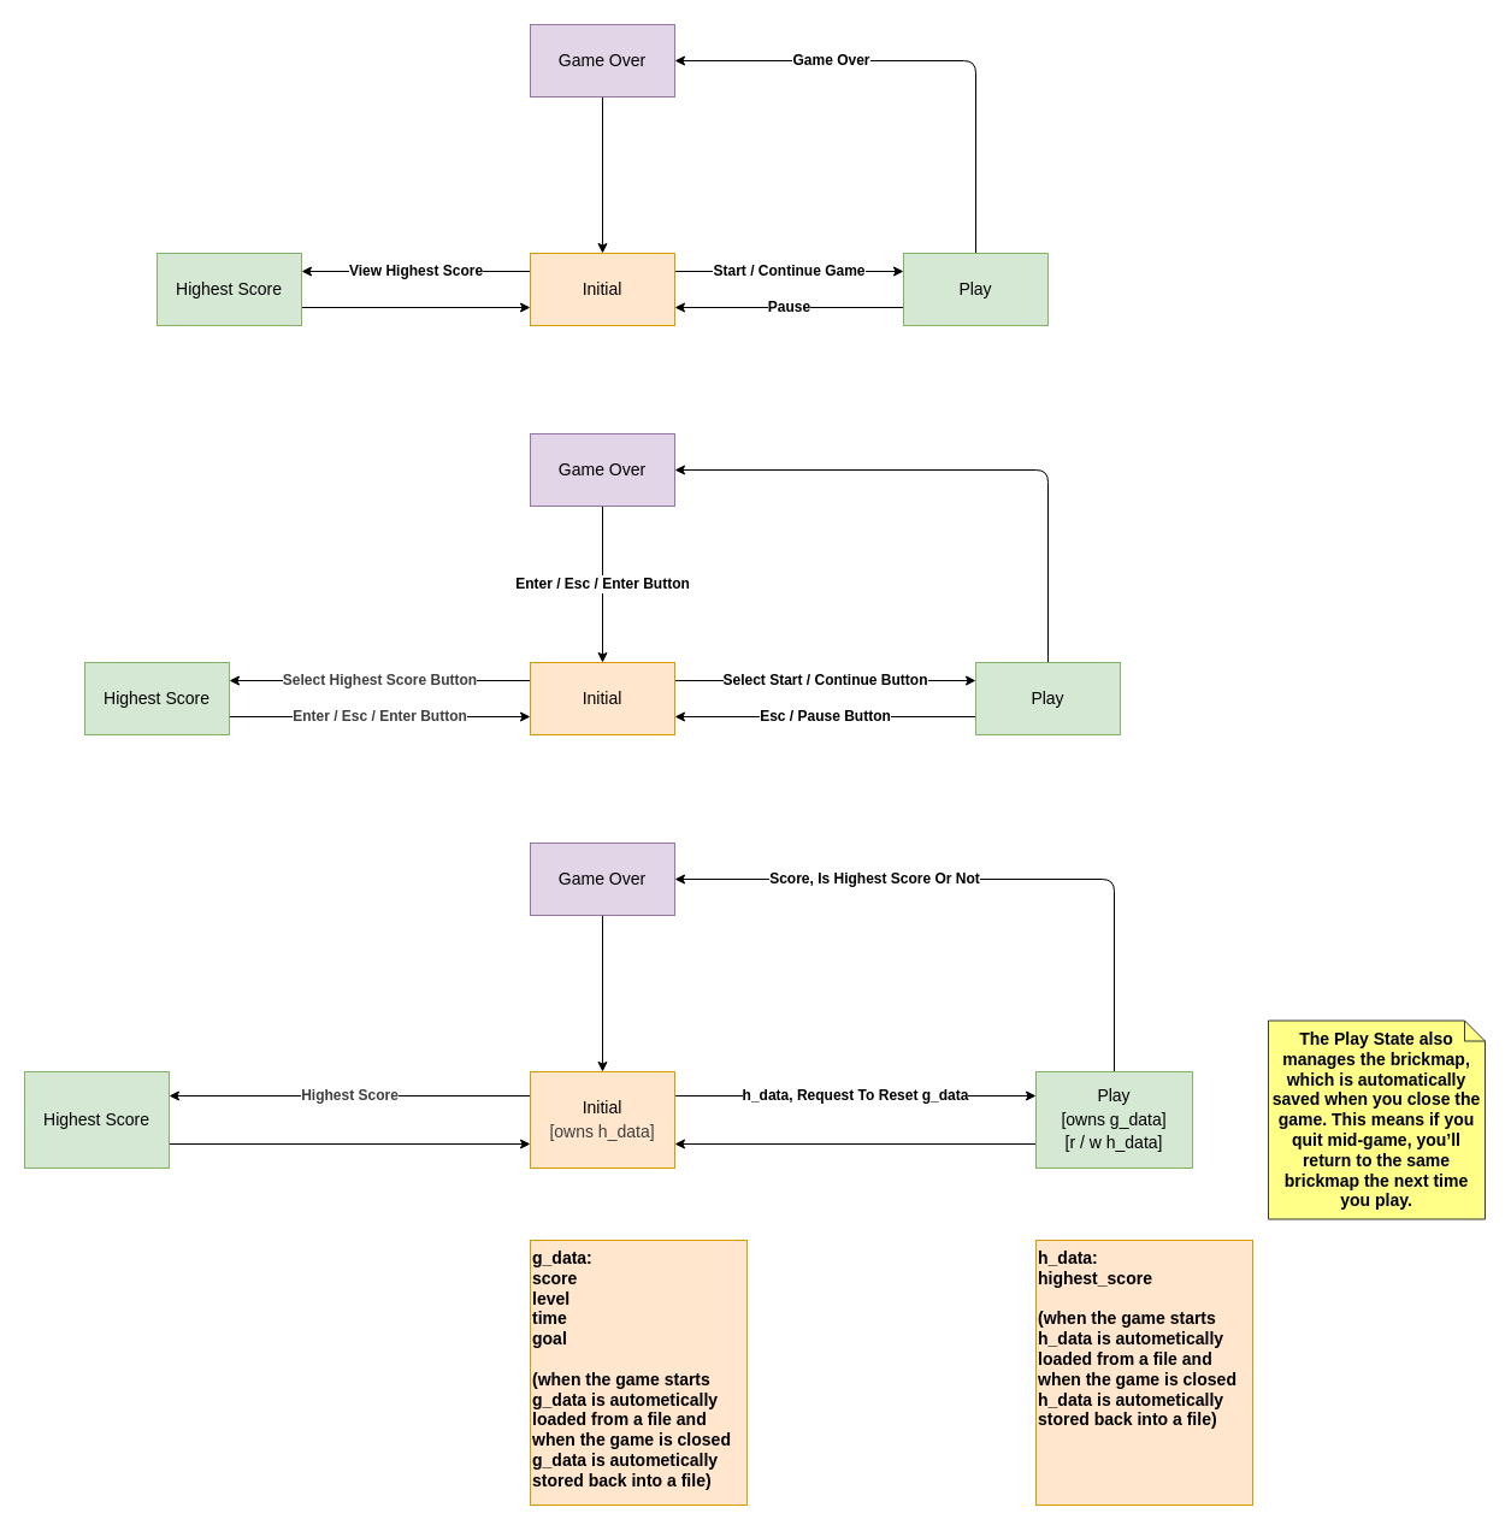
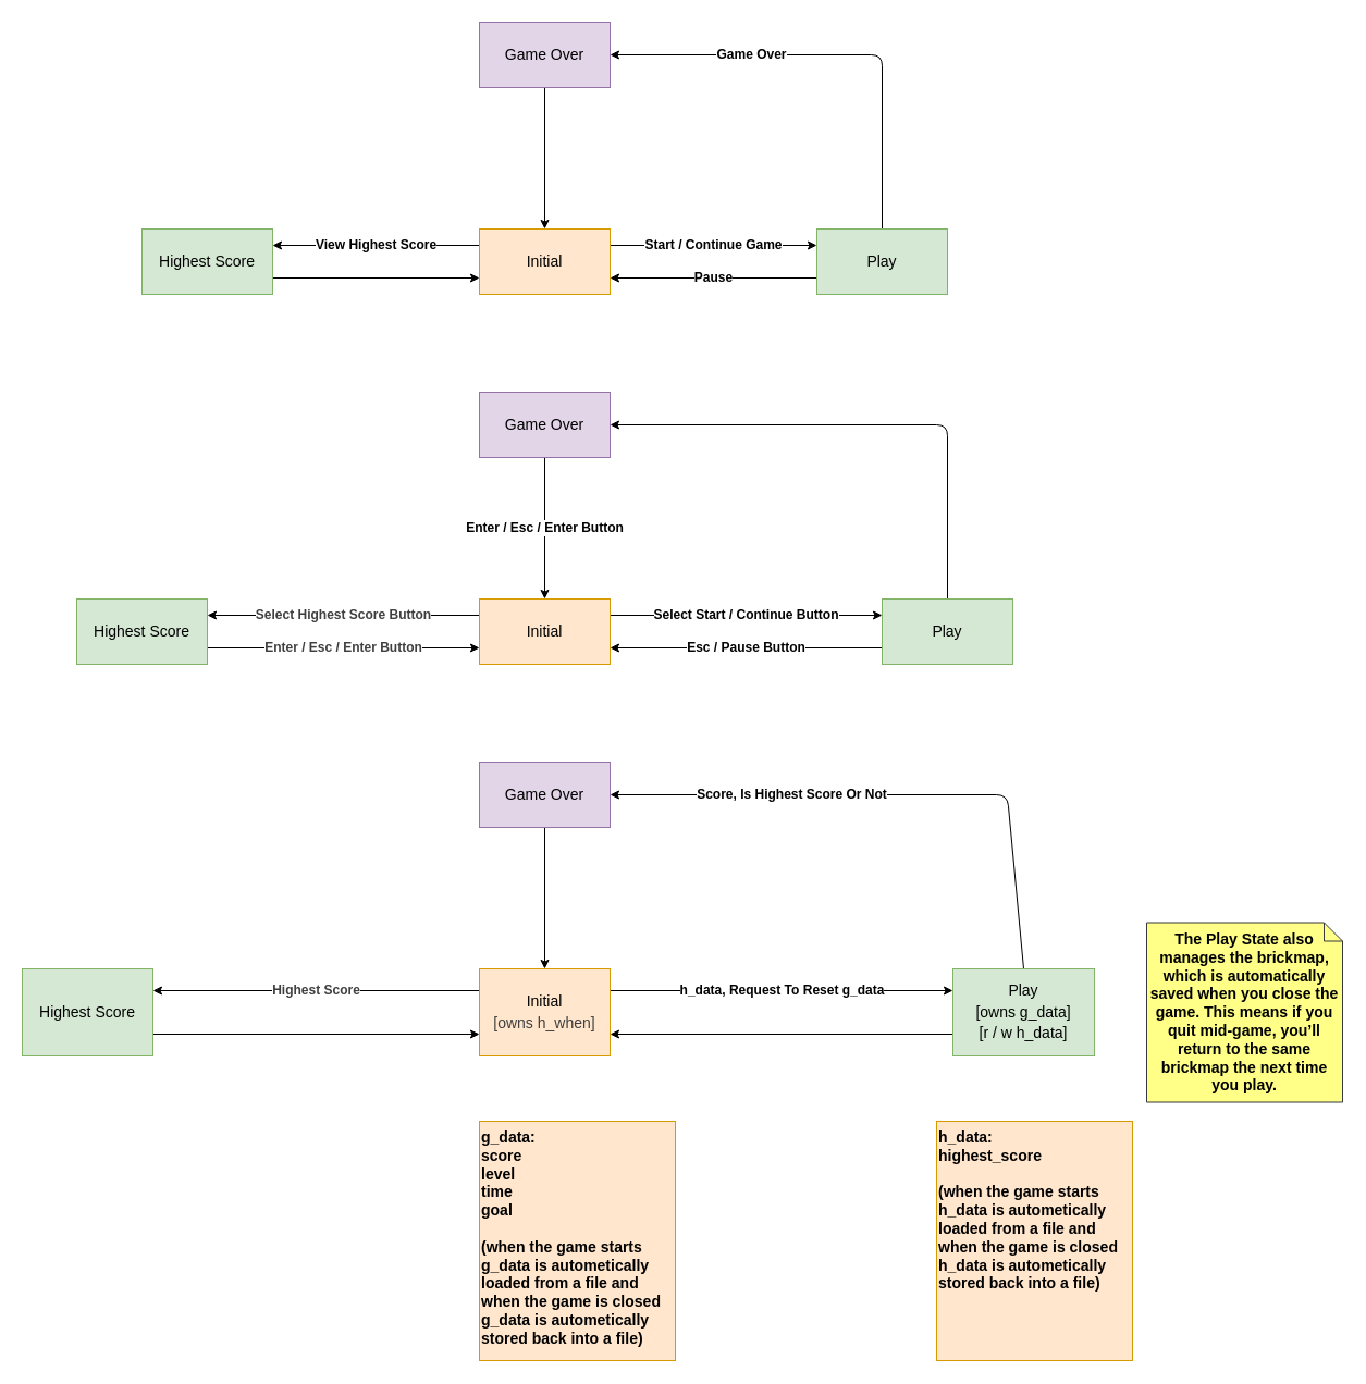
  <mxCell id="0" />
  <mxCell id="1" parent="0" />
  <mxCell id="2" value="&lt;span&gt;&lt;font style=&quot;font-size: 12px;&quot;&gt;&lt;b&gt;Start / Continue Game&lt;/b&gt;&lt;/font&gt;&lt;/span&gt;" style="edgeStyle=none;html=1;exitX=1;exitY=0.25;exitDx=0;exitDy=0;entryX=0;entryY=0.25;entryDx=0;entryDy=0;" edge="1" parent="1" source="4" target="7"><mxGeometry relative="1" as="geometry" /></mxCell>
  <mxCell id="3" value="&lt;b&gt;&lt;font style=&quot;font-size: 12px;&quot;&gt;View Highest Score&lt;/font&gt;&lt;/b&gt;" style="edgeStyle=none;html=1;exitX=0;exitY=0.25;exitDx=0;exitDy=0;entryX=1;entryY=0.25;entryDx=0;entryDy=0;" edge="1" parent="1" source="4" target="11"><mxGeometry relative="1" as="geometry" /></mxCell>
  <mxCell id="4" value="&lt;font style=&quot;font-size: 14px;&quot;&gt;Initial&lt;/font&gt;" style="whiteSpace=wrap;html=1;fillColor=#ffe6cc;strokeColor=#d79b00;" vertex="1" parent="1"><mxGeometry x="440" y="210" width="120" height="60" as="geometry" /></mxCell>
  <mxCell id="5" value="&lt;span&gt;&lt;font style=&quot;font-size: 12px;&quot;&gt;&lt;b&gt;Pause&lt;/b&gt;&lt;/font&gt;&lt;/span&gt;" style="edgeStyle=none;html=1;exitX=0;exitY=0.75;exitDx=0;exitDy=0;entryX=1;entryY=0.75;entryDx=0;entryDy=0;" edge="1" parent="1" source="7" target="4"><mxGeometry relative="1" as="geometry" /></mxCell>
  <mxCell id="6" value="&lt;b&gt;&lt;font style=&quot;font-size: 12px;&quot;&gt;Game Over&lt;/font&gt;&lt;/b&gt;" style="edgeStyle=none;html=1;exitX=0.5;exitY=0;exitDx=0;exitDy=0;entryX=1;entryY=0.5;entryDx=0;entryDy=0;" edge="1" parent="1" source="7" target="9"><mxGeometry x="0.366" relative="1" as="geometry"><Array as="points"><mxPoint x="810" y="50" /></Array><mxPoint as="offset" /></mxGeometry></mxCell>
  <mxCell id="7" value="&lt;span style=&quot;font-size: 14px;&quot;&gt;Play&lt;/span&gt;" style="whiteSpace=wrap;html=1;fillColor=#d5e8d4;strokeColor=#82b366;" vertex="1" parent="1"><mxGeometry x="750" y="210" width="120" height="60" as="geometry" /></mxCell>
  <mxCell id="8" style="edgeStyle=none;html=1;exitX=0.5;exitY=1;exitDx=0;exitDy=0;entryX=0.5;entryY=0;entryDx=0;entryDy=0;" edge="1" parent="1" source="9" target="4"><mxGeometry relative="1" as="geometry" /></mxCell>
  <mxCell id="9" value="&lt;span style=&quot;font-size: 14px;&quot;&gt;Game Over&lt;/span&gt;" style="whiteSpace=wrap;html=1;fillColor=#e1d5e7;strokeColor=#9673a6;" vertex="1" parent="1"><mxGeometry x="440" y="20" width="120" height="60" as="geometry" /></mxCell>
  <mxCell id="10" style="edgeStyle=none;html=1;exitX=1;exitY=0.75;exitDx=0;exitDy=0;entryX=0;entryY=0.75;entryDx=0;entryDy=0;" edge="1" parent="1" source="11" target="4"><mxGeometry relative="1" as="geometry" /></mxCell>
  <mxCell id="11" value="&lt;font style=&quot;font-size: 14px;&quot;&gt;Highest Score&lt;/font&gt;" style="whiteSpace=wrap;html=1;fillColor=#d5e8d4;strokeColor=#82b366;" vertex="1" parent="1"><mxGeometry x="130" y="210" width="120" height="60" as="geometry" /></mxCell>
  <mxCell id="12" value="&lt;span&gt;&lt;font style=&quot;font-size: 12px;&quot;&gt;&lt;b&gt;Select Start / Continue Button&lt;/b&gt;&lt;/font&gt;&lt;/span&gt;" style="edgeStyle=none;html=1;exitX=1;exitY=0.25;exitDx=0;exitDy=0;entryX=0;entryY=0.25;entryDx=0;entryDy=0;" edge="1" parent="1" source="14" target="17"><mxGeometry relative="1" as="geometry"><mxPoint as="offset" /></mxGeometry></mxCell>
  <mxCell id="13" value="&lt;span style=&quot;color: rgb(63, 63, 63); scrollbar-color: rgb(226, 226, 226) rgb(251, 251, 251);&quot;&gt;&lt;font style=&quot;color: rgb(63, 63, 63); scrollbar-color: rgb(226, 226, 226) rgb(251, 251, 251); font-size: 12px;&quot;&gt;&lt;b&gt;Select Highest Score Button&lt;/b&gt;&lt;/font&gt;&lt;/span&gt;" style="edgeStyle=none;html=1;exitX=0;exitY=0.25;exitDx=0;exitDy=0;entryX=1;entryY=0.25;entryDx=0;entryDy=0;" edge="1" parent="1" source="14" target="21"><mxGeometry relative="1" as="geometry" /></mxCell>
  <mxCell id="14" value="&lt;font style=&quot;font-size: 14px;&quot;&gt;Initial&lt;/font&gt;" style="whiteSpace=wrap;html=1;fillColor=#ffe6cc;strokeColor=#d79b00;" vertex="1" parent="1"><mxGeometry x="440" y="550" width="120" height="60" as="geometry" /></mxCell>
  <mxCell id="15" value="&lt;span&gt;&lt;font style=&quot;font-size: 12px;&quot;&gt;&lt;b&gt;Esc / Pause Button&lt;/b&gt;&lt;/font&gt;&lt;/span&gt;" style="edgeStyle=none;html=1;exitX=0;exitY=0.75;exitDx=0;exitDy=0;entryX=1;entryY=0.75;entryDx=0;entryDy=0;" edge="1" parent="1" source="17" target="14"><mxGeometry relative="1" as="geometry" /></mxCell>
  <mxCell id="16" value="" style="edgeStyle=none;html=1;exitX=0.5;exitY=0;exitDx=0;exitDy=0;entryX=1;entryY=0.5;entryDx=0;entryDy=0;" edge="1" parent="1" source="17" target="19"><mxGeometry x="0.366" relative="1" as="geometry"><Array as="points"><mxPoint x="870" y="390" /></Array><mxPoint as="offset" /></mxGeometry></mxCell>
  <mxCell id="17" value="&lt;span style=&quot;font-size: 14px;&quot;&gt;Play&lt;/span&gt;" style="whiteSpace=wrap;html=1;fillColor=#d5e8d4;strokeColor=#82b366;" vertex="1" parent="1"><mxGeometry x="810" y="550" width="120" height="60" as="geometry" /></mxCell>
  <mxCell id="18" value="&lt;b&gt;&lt;font style=&quot;font-size: 12px;&quot;&gt;Enter / Esc / Enter Button&lt;/font&gt;&lt;/b&gt;" style="edgeStyle=none;html=1;exitX=0.5;exitY=1;exitDx=0;exitDy=0;entryX=0.5;entryY=0;entryDx=0;entryDy=0;" edge="1" parent="1" source="19" target="14"><mxGeometry relative="1" as="geometry" /></mxCell>
  <mxCell id="19" value="&lt;span style=&quot;font-size: 14px;&quot;&gt;Game Over&lt;/span&gt;" style="whiteSpace=wrap;html=1;fillColor=#e1d5e7;strokeColor=#9673a6;" vertex="1" parent="1"><mxGeometry x="440" y="360" width="120" height="60" as="geometry" /></mxCell>
  <mxCell id="20" value="&lt;span style=&quot;forced-color-adjust: none; color: rgb(63, 63, 63); scrollbar-color: rgb(226, 226, 226) rgb(251, 251, 251); font-family: Helvetica; font-size: 11px; font-style: normal; font-variant-ligatures: normal; font-variant-caps: normal; letter-spacing: normal; orphans: 2; text-align: center; text-indent: 0px; text-transform: none; widows: 2; word-spacing: 0px; -webkit-text-stroke-width: 0px; white-space: nowrap; text-decoration-thickness: initial; text-decoration-style: initial; text-decoration-color: initial;&quot;&gt;&lt;font style=&quot;forced-color-adjust: none; color: rgb(63, 63, 63); scrollbar-color: rgb(226, 226, 226) rgb(251, 251, 251); font-size: 12px;&quot;&gt;&lt;b&gt;Enter / Esc / Enter Button&lt;/b&gt;&lt;/font&gt;&lt;/span&gt;" style="edgeStyle=none;html=1;exitX=1;exitY=0.75;exitDx=0;exitDy=0;entryX=0;entryY=0.75;entryDx=0;entryDy=0;" edge="1" parent="1" source="21" target="14"><mxGeometry relative="1" as="geometry" /></mxCell>
  <mxCell id="21" value="&lt;font style=&quot;font-size: 14px;&quot;&gt;Highest Score&lt;/font&gt;" style="whiteSpace=wrap;html=1;fillColor=#d5e8d4;strokeColor=#82b366;" vertex="1" parent="1"><mxGeometry x="70" y="550" width="120" height="60" as="geometry" /></mxCell>
  <mxCell id="22" value="&lt;span style=&quot;font-size: 12px;&quot;&gt;&lt;b&gt;h_data, Request To Reset g_data&lt;/b&gt;&lt;/span&gt;" style="edgeStyle=none;html=1;exitX=1;exitY=0.25;exitDx=0;exitDy=0;entryX=0;entryY=0.25;entryDx=0;entryDy=0;" edge="1" parent="1" source="24" target="27"><mxGeometry relative="1" as="geometry"><mxPoint as="offset" /></mxGeometry></mxCell>
  <mxCell id="23" value="&lt;span style=&quot;color: rgb(63, 63, 63); scrollbar-color: rgb(226, 226, 226) rgb(251, 251, 251);&quot;&gt;&lt;font style=&quot;color: rgb(63, 63, 63); scrollbar-color: rgb(226, 226, 226) rgb(251, 251, 251); font-size: 12px;&quot;&gt;&lt;b&gt;Highest Score&lt;/b&gt;&lt;/font&gt;&lt;/span&gt;" style="edgeStyle=none;html=1;exitX=0;exitY=0.25;exitDx=0;exitDy=0;entryX=1;entryY=0.25;entryDx=0;entryDy=0;" edge="1" parent="1" source="24" target="31"><mxGeometry relative="1" as="geometry" /></mxCell>
- <mxCell id="24" value="&lt;font style=&quot;font-size: 14px; line-height: 140%;&quot;&gt;Initial&lt;/font&gt;&lt;div style=&quot;line-height: 140%;&quot;&gt;&lt;font style=&quot;font-size: 14px; line-height: 140%;&quot;&gt;&lt;span style=&quot;color: rgb(63, 63, 63);&quot;&gt;[owns h_data]&lt;/span&gt;&lt;/font&gt;&lt;/div&gt;" style="whiteSpace=wrap;html=1;fillColor=#ffe6cc;strokeColor=#d79b00;" vertex="1" parent="1"><mxGeometry x="440" y="890" width="120" height="80" as="geometry" /></mxCell>
+ <mxCell id="24" value="&lt;font style=&quot;font-size: 14px; line-height: 140%;&quot;&gt;Initial&lt;/font&gt;&lt;div style=&quot;line-height: 140%;&quot;&gt;&lt;font style=&quot;font-size: 14px; line-height: 140%;&quot;&gt;&lt;span style=&quot;color: rgb(63, 63, 63);&quot;&gt;[owns h_when]&lt;/span&gt;&lt;/font&gt;&lt;/div&gt;" style="whiteSpace=wrap;html=1;fillColor=#ffe6cc;strokeColor=#d79b00;" vertex="1" parent="1"><mxGeometry x="440" y="890" width="120" height="80" as="geometry" /></mxCell>
  <mxCell id="25" value="" style="edgeStyle=none;html=1;exitX=0;exitY=0.75;exitDx=0;exitDy=0;entryX=1;entryY=0.75;entryDx=0;entryDy=0;" edge="1" parent="1" source="27" target="24"><mxGeometry relative="1" as="geometry" /></mxCell>
  <mxCell id="26" value="&lt;font style=&quot;font-size: 12px;&quot;&gt;&lt;b&gt;Score, Is Highest Score Or Not&lt;/b&gt;&lt;/font&gt;" style="edgeStyle=none;html=1;exitX=0.5;exitY=0;exitDx=0;exitDy=0;entryX=1;entryY=0.5;entryDx=0;entryDy=0;" edge="1" parent="1" source="27" target="29"><mxGeometry x="0.366" relative="1" as="geometry"><Array as="points"><mxPoint x="925" y="730" /></Array><mxPoint as="offset" /></mxGeometry></mxCell>
- <mxCell id="27" value="&lt;span style=&quot;font-size: 14px; line-height: 140%;&quot;&gt;Play&lt;/span&gt;&lt;div style=&quot;line-height: 140%;&quot;&gt;&lt;div&gt;&lt;span style=&quot;font-size: 14px; line-height: 140%;&quot;&gt;[owns g_data]&lt;/span&gt;&lt;/div&gt;&lt;div&gt;&lt;span style=&quot;font-size: 14px; line-height: 140%;&quot;&gt;[r / w h_data]&lt;/span&gt;&lt;/div&gt;&lt;/div&gt;" style="whiteSpace=wrap;html=1;fillColor=#d5e8d4;strokeColor=#82b366;" vertex="1" parent="1"><mxGeometry x="860" y="890" width="130" height="80" as="geometry" /></mxCell>
+ <mxCell id="27" value="&lt;span style=&quot;font-size: 14px; line-height: 140%;&quot;&gt;Play&lt;/span&gt;&lt;div style=&quot;line-height: 140%;&quot;&gt;&lt;div&gt;&lt;span style=&quot;font-size: 14px; line-height: 140%;&quot;&gt;[owns g_data]&lt;/span&gt;&lt;/div&gt;&lt;div&gt;&lt;span style=&quot;font-size: 14px; line-height: 140%;&quot;&gt;[r / w h_data]&lt;/span&gt;&lt;/div&gt;&lt;/div&gt;" style="whiteSpace=wrap;html=1;fillColor=#d5e8d4;strokeColor=#82b366;" vertex="1" parent="1"><mxGeometry x="875" y="890" width="130" height="80" as="geometry" /></mxCell>
  <mxCell id="28" value="" style="edgeStyle=none;html=1;exitX=0.5;exitY=1;exitDx=0;exitDy=0;entryX=0.5;entryY=0;entryDx=0;entryDy=0;" edge="1" parent="1" source="29" target="24"><mxGeometry relative="1" as="geometry" /></mxCell>
  <mxCell id="29" value="&lt;span style=&quot;font-size: 14px;&quot;&gt;Game Over&lt;/span&gt;" style="whiteSpace=wrap;html=1;fillColor=#e1d5e7;strokeColor=#9673a6;" vertex="1" parent="1"><mxGeometry x="440" y="700" width="120" height="60" as="geometry" /></mxCell>
  <mxCell id="30" value="" style="edgeStyle=none;html=1;exitX=1;exitY=0.75;exitDx=0;exitDy=0;entryX=0;entryY=0.75;entryDx=0;entryDy=0;" edge="1" parent="1" source="31" target="24"><mxGeometry relative="1" as="geometry" /></mxCell>
  <mxCell id="31" value="&lt;font style=&quot;font-size: 14px;&quot;&gt;Highest Score&lt;/font&gt;" style="whiteSpace=wrap;html=1;fillColor=#d5e8d4;strokeColor=#82b366;" vertex="1" parent="1"><mxGeometry x="20" y="890" width="120" height="80" as="geometry" /></mxCell>
  <mxCell id="32" value="&lt;font&gt;&lt;b&gt;g_data:&lt;br&gt;score&lt;br&gt;&lt;/b&gt;&lt;/font&gt;&lt;div&gt;&lt;font&gt;&lt;b&gt;level&lt;/b&gt;&lt;/font&gt;&lt;/div&gt;&lt;div&gt;&lt;font&gt;&lt;b&gt;time&lt;/b&gt;&lt;/font&gt;&lt;/div&gt;&lt;div&gt;&lt;font&gt;&lt;b&gt;goal&lt;/b&gt;&lt;/font&gt;&lt;/div&gt;&lt;div&gt;&lt;font&gt;&lt;b&gt;&lt;br&gt;(when the game starts g_data is autometically loaded from a file and when the game is closed g_data is autometically stored back into a file)&lt;/b&gt;&lt;/font&gt;&lt;/div&gt;" style="text;strokeColor=#d79b00;align=left;fillColor=#ffe6cc;html=1;verticalAlign=top;whiteSpace=wrap;rounded=0;fontSize=14;" vertex="1" parent="1"><mxGeometry x="440" y="1030" width="180" height="220" as="geometry" /></mxCell>
  <mxCell id="33" value="&lt;font&gt;&lt;b&gt;h_data:&lt;br&gt;highest_score&lt;br&gt;&lt;/b&gt;&lt;/font&gt;&lt;div&gt;&lt;font&gt;&lt;b&gt;&lt;br&gt;&lt;/b&gt;&lt;/font&gt;&lt;/div&gt;&lt;div&gt;&lt;font&gt;&lt;b&gt;(when the game starts h_data is autometically loaded from a file and when the game is closed h_data is autometically stored back into a file)&lt;/b&gt;&lt;/font&gt;&lt;/div&gt;" style="text;strokeColor=#d79b00;align=left;fillColor=#ffe6cc;html=1;verticalAlign=top;whiteSpace=wrap;rounded=0;fontSize=14;" vertex="1" parent="1"><mxGeometry x="860" y="1030" width="180" height="220" as="geometry" /></mxCell>
  <mxCell id="34" value="&lt;font style=&quot;font-size: 14px;&quot;&gt;&lt;b&gt;The Play State also manages the brickmap, which is automatically saved when you close the game. This means if you quit mid-game, you’ll return to the same brickmap the next time you play.&lt;/b&gt;&lt;/font&gt;" style="shape=note;size=17;whiteSpace=wrap;html=1;align=center;fillColor=#ffff88;strokeColor=#36393d;" vertex="1" parent="1"><mxGeometry x="1053" y="847.5" width="180" height="165" as="geometry" /></mxCell>
